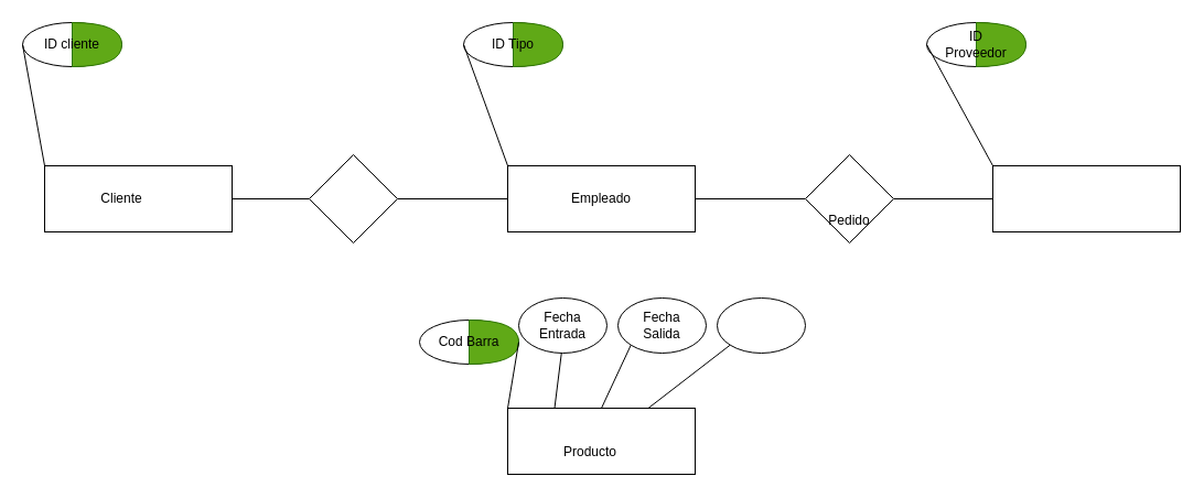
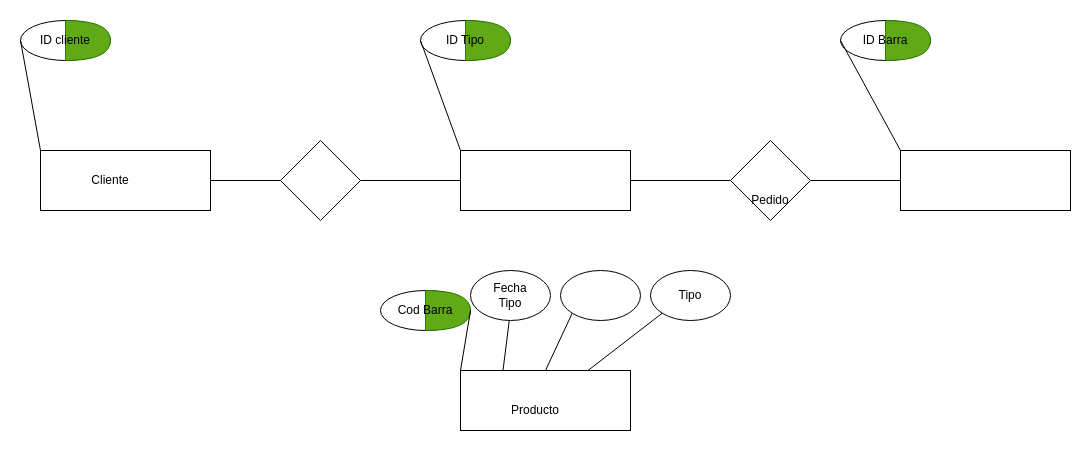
  <mxCell id="0" />
  <mxCell id="1" parent="0" />
  <mxCell id="2" value="" style="rounded=0;whiteSpace=wrap;html=1;" vertex="1" parent="1"><mxGeometry x="900" y="150" width="170" height="60" as="geometry" /></mxCell>
  <mxCell id="3" value="" style="rounded=0;whiteSpace=wrap;html=1;" vertex="1" parent="1"><mxGeometry x="40" y="150" width="170" height="60" as="geometry" /></mxCell>
  <mxCell id="4" value="Cliente" style="text;html=1;strokeColor=none;fillColor=none;align=center;verticalAlign=middle;whiteSpace=wrap;rounded=0;" vertex="1" parent="1"><mxGeometry x="45" y="165" width="130" height="30" as="geometry" /></mxCell>
  <mxCell id="5" value="" style="rhombus;whiteSpace=wrap;html=1;" vertex="1" parent="1"><mxGeometry x="280" y="140" width="80" height="80" as="geometry" /></mxCell>
  <mxCell id="6" value="" style="endArrow=none;html=1;rounded=0;exitX=1;exitY=0.5;exitDx=0;exitDy=0;entryX=0;entryY=0.5;entryDx=0;entryDy=0;" edge="1" parent="1" source="5" target="23"><mxGeometry width="50" height="50" relative="1" as="geometry"><mxPoint x="620" y="410" as="sourcePoint" /><mxPoint x="670" y="360" as="targetPoint" /></mxGeometry></mxCell>
  <mxCell id="7" value="" style="endArrow=none;html=1;rounded=0;exitX=1;exitY=0.5;exitDx=0;exitDy=0;entryX=0;entryY=0.5;entryDx=0;entryDy=0;" edge="1" parent="1" source="3" target="5"><mxGeometry width="50" height="50" relative="1" as="geometry"><mxPoint x="620" y="410" as="sourcePoint" /><mxPoint x="670" y="360" as="targetPoint" /></mxGeometry></mxCell>
  <mxCell id="8" value="" style="endArrow=none;html=1;rounded=0;exitX=1;exitY=0.5;exitDx=0;exitDy=0;entryX=0;entryY=0.5;entryDx=0;entryDy=0;" edge="1" parent="1" source="26" target="2"><mxGeometry width="50" height="50" relative="1" as="geometry"><mxPoint x="1070" y="410" as="sourcePoint" /><mxPoint x="890" y="180" as="targetPoint" /></mxGeometry></mxCell>
  <mxCell id="9" value="" style="endArrow=none;html=1;rounded=0;exitX=1;exitY=0.5;exitDx=0;exitDy=0;entryX=0;entryY=0.5;entryDx=0;entryDy=0;" edge="1" parent="1" target="26" source="23"><mxGeometry width="50" height="50" relative="1" as="geometry"><mxPoint x="660" y="180" as="sourcePoint" /><mxPoint x="1120" y="360" as="targetPoint" /></mxGeometry></mxCell>
  <mxCell id="10" value="" style="group" vertex="1" connectable="0" parent="1"><mxGeometry x="20" y="20" width="90" height="40" as="geometry" /></mxCell>
  <mxCell id="11" value="" style="ellipse;whiteSpace=wrap;html=1;" vertex="1" parent="10"><mxGeometry width="90" height="40" as="geometry" /></mxCell>
  <mxCell id="12" value="" style="shape=or;whiteSpace=wrap;html=1;fillColor=#60a917;fontColor=#ffffff;strokeColor=#2D7600;" vertex="1" parent="10"><mxGeometry x="45" width="45" height="40" as="geometry" /></mxCell>
  <mxCell id="13" value="ID cliente" style="text;html=1;strokeColor=none;fillColor=none;align=center;verticalAlign=middle;whiteSpace=wrap;rounded=0;" vertex="1" parent="10"><mxGeometry x="15" y="5" width="60" height="30" as="geometry" /></mxCell>
  <mxCell id="14" value="" style="group" vertex="1" connectable="0" parent="1"><mxGeometry x="420" y="20" width="90" height="40" as="geometry" /></mxCell>
  <mxCell id="15" value="" style="ellipse;whiteSpace=wrap;html=1;" vertex="1" parent="14"><mxGeometry width="90" height="40" as="geometry" /></mxCell>
  <mxCell id="16" value="" style="shape=or;whiteSpace=wrap;html=1;fillColor=#60a917;fontColor=#ffffff;strokeColor=#2D7600;" vertex="1" parent="14"><mxGeometry x="45" width="45" height="40" as="geometry" /></mxCell>
  <mxCell id="17" value="ID Tipo" style="text;html=1;strokeColor=none;fillColor=none;align=center;verticalAlign=middle;whiteSpace=wrap;rounded=0;" vertex="1" parent="14"><mxGeometry x="15" y="5" width="60" height="30" as="geometry" /></mxCell>
  <mxCell id="18" value="" style="group" vertex="1" connectable="0" parent="1"><mxGeometry x="840" y="20" width="90" height="40" as="geometry" /></mxCell>
  <mxCell id="19" value="" style="ellipse;whiteSpace=wrap;html=1;" vertex="1" parent="18"><mxGeometry width="90" height="40" as="geometry" /></mxCell>
  <mxCell id="20" value="" style="shape=or;whiteSpace=wrap;html=1;fillColor=#60a917;fontColor=#ffffff;strokeColor=#2D7600;" vertex="1" parent="18"><mxGeometry x="45" width="45" height="40" as="geometry" /></mxCell>
- <mxCell id="21" value="ID Proveedor" style="text;html=1;strokeColor=none;fillColor=none;align=center;verticalAlign=middle;whiteSpace=wrap;rounded=0;" vertex="1" parent="18"><mxGeometry x="15" y="5" width="60" height="30" as="geometry" /></mxCell>
+ <mxCell id="21" value="ID Barra" style="text;html=1;strokeColor=none;fillColor=none;align=center;verticalAlign=middle;whiteSpace=wrap;rounded=0;" vertex="1" parent="18"><mxGeometry x="15" y="5" width="60" height="30" as="geometry" /></mxCell>
  <mxCell id="22" value="" style="group" vertex="1" connectable="0" parent="1"><mxGeometry x="460" y="150" width="170" height="60" as="geometry" /></mxCell>
  <mxCell id="23" value="" style="rounded=0;whiteSpace=wrap;html=1;" vertex="1" parent="22"><mxGeometry width="170" height="60" as="geometry" /></mxCell>
- <mxCell id="24" value="Empleado" style="text;html=1;strokeColor=none;fillColor=none;align=center;verticalAlign=middle;whiteSpace=wrap;rounded=0;" vertex="1" parent="22"><mxGeometry x="20" y="15" width="130" height="30" as="geometry" /></mxCell>
  <mxCell id="25" value="" style="group" vertex="1" connectable="0" parent="1"><mxGeometry x="730" y="140" width="80" height="80" as="geometry" /></mxCell>
  <mxCell id="26" value="" style="rhombus;whiteSpace=wrap;html=1;" vertex="1" parent="25"><mxGeometry width="80" height="80" as="geometry" /></mxCell>
  <mxCell id="27" value="Pedido" style="text;html=1;strokeColor=none;fillColor=none;align=center;verticalAlign=middle;whiteSpace=wrap;rounded=0;" vertex="1" parent="25"><mxGeometry x="10" y="45" width="60" height="30" as="geometry" /></mxCell>
  <mxCell id="28" value="" style="group" vertex="1" connectable="0" parent="1"><mxGeometry x="460" y="370" width="170" height="60" as="geometry" /></mxCell>
  <mxCell id="29" value="" style="rounded=0;whiteSpace=wrap;html=1;" vertex="1" parent="28"><mxGeometry width="170" height="60" as="geometry" /></mxCell>
  <mxCell id="30" value="Producto" style="text;html=1;strokeColor=none;fillColor=none;align=center;verticalAlign=middle;whiteSpace=wrap;rounded=0;" vertex="1" parent="28"><mxGeometry x="10" y="25" width="130" height="30" as="geometry" /></mxCell>
  <mxCell id="31" value="" style="endArrow=none;html=1;rounded=0;exitX=0;exitY=0;exitDx=0;exitDy=0;entryX=0;entryY=0.5;entryDx=0;entryDy=0;" edge="1" parent="1" source="3" target="11"><mxGeometry width="50" height="50" relative="1" as="geometry"><mxPoint x="550" y="260" as="sourcePoint" /><mxPoint x="600" y="210" as="targetPoint" /></mxGeometry></mxCell>
  <mxCell id="32" value="" style="endArrow=none;html=1;rounded=0;entryX=0;entryY=0.5;entryDx=0;entryDy=0;exitX=0;exitY=0;exitDx=0;exitDy=0;" edge="1" parent="1" source="23" target="15"><mxGeometry width="50" height="50" relative="1" as="geometry"><mxPoint x="550" y="260" as="sourcePoint" /><mxPoint x="600" y="210" as="targetPoint" /></mxGeometry></mxCell>
  <mxCell id="33" value="" style="endArrow=none;html=1;rounded=0;entryX=0;entryY=0.5;entryDx=0;entryDy=0;exitX=0;exitY=0;exitDx=0;exitDy=0;" edge="1" parent="1" target="19"><mxGeometry width="50" height="50" relative="1" as="geometry"><mxPoint x="900" y="150" as="sourcePoint" /><mxPoint x="860" y="40" as="targetPoint" /></mxGeometry></mxCell>
  <mxCell id="34" value="" style="group" vertex="1" connectable="0" parent="1"><mxGeometry x="380" y="290" width="90" height="40" as="geometry" /></mxCell>
  <mxCell id="35" value="" style="ellipse;whiteSpace=wrap;html=1;" vertex="1" parent="34"><mxGeometry width="90" height="40" as="geometry" /></mxCell>
  <mxCell id="36" value="" style="shape=or;whiteSpace=wrap;html=1;fillColor=#60a917;fontColor=#ffffff;strokeColor=#2D7600;" vertex="1" parent="34"><mxGeometry x="45" width="45" height="40" as="geometry" /></mxCell>
  <mxCell id="37" value="Cod Barra" style="text;html=1;strokeColor=none;fillColor=none;align=center;verticalAlign=middle;whiteSpace=wrap;rounded=0;" vertex="1" parent="34"><mxGeometry x="15" y="5" width="60" height="30" as="geometry" /></mxCell>
  <mxCell id="38" value="" style="endArrow=none;html=1;rounded=0;exitX=0;exitY=0;exitDx=0;exitDy=0;entryX=1;entryY=0.5;entryDx=0;entryDy=0;entryPerimeter=0;" edge="1" parent="1" source="29" target="36"><mxGeometry width="50" height="50" relative="1" as="geometry"><mxPoint x="610" y="260" as="sourcePoint" /><mxPoint x="660" y="210" as="targetPoint" /></mxGeometry></mxCell>
  <mxCell id="39" value="" style="endArrow=none;html=1;rounded=0;exitX=0.25;exitY=0;exitDx=0;exitDy=0;" edge="1" parent="1" source="29"><mxGeometry width="50" height="50" relative="1" as="geometry"><mxPoint x="610" y="260" as="sourcePoint" /><mxPoint x="510" y="310" as="targetPoint" /></mxGeometry></mxCell>
  <mxCell id="40" value="" style="group" vertex="1" connectable="0" parent="1"><mxGeometry x="470" y="270" width="80" height="50" as="geometry" /></mxCell>
  <mxCell id="41" value="" style="ellipse;whiteSpace=wrap;html=1;" vertex="1" parent="40"><mxGeometry width="80" height="50" as="geometry" /></mxCell>
- <mxCell id="42" value="Fecha Entrada" style="text;html=1;strokeColor=none;fillColor=none;align=center;verticalAlign=middle;whiteSpace=wrap;rounded=0;" vertex="1" parent="40"><mxGeometry x="10" y="10" width="60" height="30" as="geometry" /></mxCell>
+ <mxCell id="42" value="Fecha Tipo" style="text;html=1;strokeColor=none;fillColor=none;align=center;verticalAlign=middle;whiteSpace=wrap;rounded=0;" vertex="1" parent="40"><mxGeometry x="10" y="10" width="60" height="30" as="geometry" /></mxCell>
  <mxCell id="43" value="" style="group" vertex="1" connectable="0" parent="1"><mxGeometry x="560" y="270" width="80" height="50" as="geometry" /></mxCell>
  <mxCell id="44" value="" style="ellipse;whiteSpace=wrap;html=1;" vertex="1" parent="43"><mxGeometry width="80" height="50" as="geometry" /></mxCell>
- <mxCell id="45" value="Fecha Salida" style="text;html=1;strokeColor=none;fillColor=none;align=center;verticalAlign=middle;whiteSpace=wrap;rounded=0;" vertex="1" parent="43"><mxGeometry x="10" y="10" width="60" height="30" as="geometry" /></mxCell>
  <mxCell id="46" value="" style="group" vertex="1" connectable="0" parent="1"><mxGeometry x="650" y="270" width="80" height="50" as="geometry" /></mxCell>
  <mxCell id="47" value="" style="ellipse;whiteSpace=wrap;html=1;" vertex="1" parent="46"><mxGeometry width="80" height="50" as="geometry" /></mxCell>
+ <mxCell id="48" value="Tipo" style="text;html=1;strokeColor=none;fillColor=none;align=center;verticalAlign=middle;whiteSpace=wrap;rounded=0;" vertex="1" parent="46"><mxGeometry x="10" y="10" width="60" height="30" as="geometry" /></mxCell>
  <mxCell id="49" value="" style="endArrow=none;html=1;rounded=0;exitX=0.5;exitY=0;exitDx=0;exitDy=0;entryX=0;entryY=1;entryDx=0;entryDy=0;" edge="1" parent="1" source="29" target="44"><mxGeometry width="50" height="50" relative="1" as="geometry"><mxPoint x="600" y="260" as="sourcePoint" /><mxPoint x="650" y="210" as="targetPoint" /></mxGeometry></mxCell>
  <mxCell id="50" value="" style="endArrow=none;html=1;rounded=0;exitX=0.75;exitY=0;exitDx=0;exitDy=0;entryX=0;entryY=1;entryDx=0;entryDy=0;" edge="1" parent="1" source="29" target="47"><mxGeometry width="50" height="50" relative="1" as="geometry"><mxPoint x="600" y="260" as="sourcePoint" /><mxPoint x="650" y="210" as="targetPoint" /></mxGeometry></mxCell>
